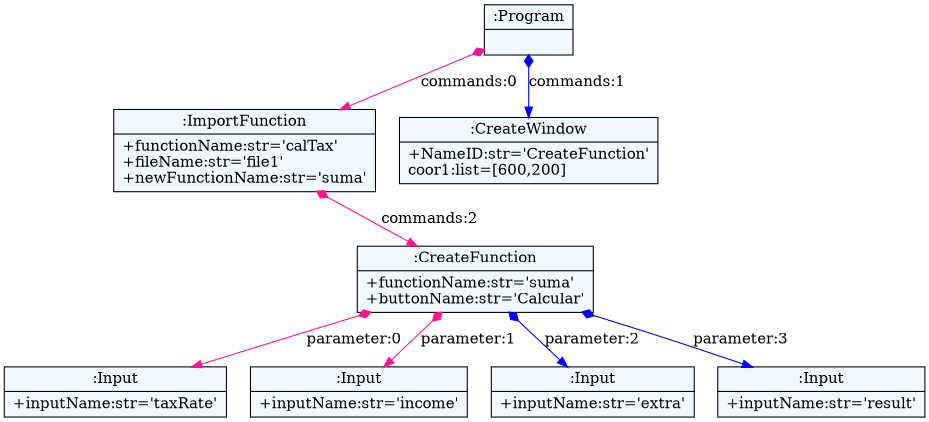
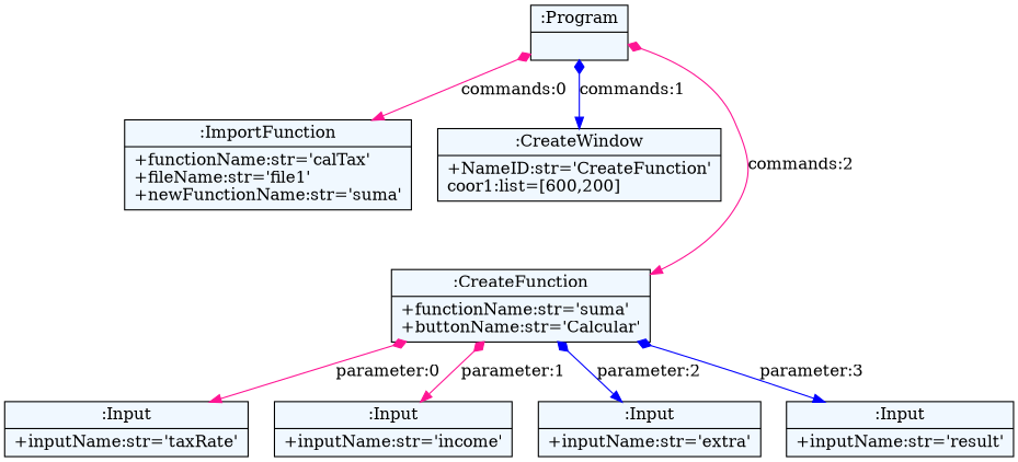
  digraph {
    fontname="Bitstream Vera Sans"
    fontsize=8
    nodesep=0.3
    node [fillcolor=aliceblue shape=record style=filled]
    edge [arrowtail=diamond color=deeppink dir=both]
    n1 [label="{:Program|}"]
    n2 [label="{:ImportFunction|+functionName:str='calTax'\l+fileName:str='file1'\l+newFunctionName:str='suma'\l}"]
    n3 [label="{:CreateWindow|+NameID:str='CreateFunction'\lcoor1:list=[600,200]\l}"]
    n4 [label="{:CreateFunction|+functionName:str='suma'\l+buttonName:str='Calcular'\l}"]
    n5 [label="{:Input|+inputName:str='taxRate'\l}"]
    n6 [label="{:Input|+inputName:str='income'\l}"]
    n7 [label="{:Input|+inputName:str='extra'\l}"]
    n8 [label="{:Input|+inputName:str='result'\l}"]
    n1 -> n2 [label="commands:0"]
    n1 -> n3 [color=blue label="commands:1"]
-   n2 -> n4 [label="commands:2"]
+   n1 -> n4 [label="commands:2"]
    n4 -> n5 [label="parameter:0"]
    n4 -> n6 [label="parameter:1"]
    n4 -> n7 [color=blue label="parameter:2"]
    n4 -> n8 [color=blue label="parameter:3"]
  }
